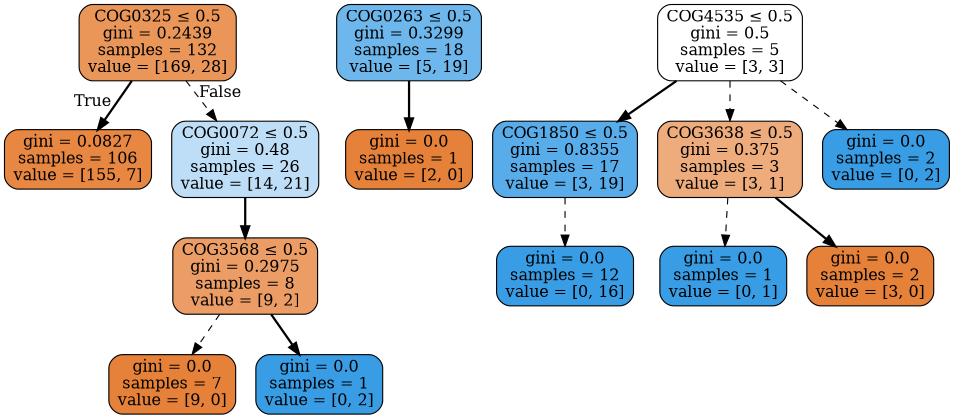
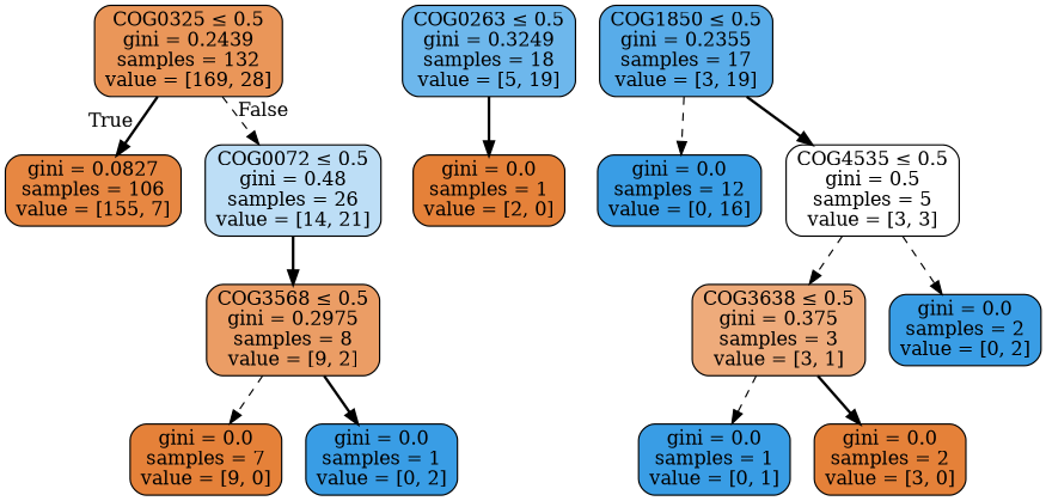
  digraph {
    fontname="DejaVu Serif"
    node [color=black fillcolor="#399de5ff" fontname="DejaVu Serif" shape=box style="filled, rounded"]
    edge [fontname="DejaVu Serif" style=bold]
    n1 [fillcolor="#e58139d5" label=<COG0325 &le; 0.5<br/>gini = 0.2439<br/>samples = 132<br/>value = [169, 28]>]
    n2 [fillcolor="#e58139f3" label=<gini = 0.0827<br/>samples = 106<br/>value = [155, 7]>]
    n3 [fillcolor="#399de555" label=<COG0072 &le; 0.5<br/>gini = 0.48<br/>samples = 26<br/>value = [14, 21]>]
    n4 [fillcolor="#e58139c6" label=<COG3568 &le; 0.5<br/>gini = 0.2975<br/>samples = 8<br/>value = [9, 2]>]
    n5 [fillcolor="#e58139ff" label=<gini = 0.0<br/>samples = 7<br/>value = [9, 0]>]
    n6 [label=<gini = 0.0<br/>samples = 1<br/>value = [0, 2]>]
-   n7 [fillcolor="#399de5bc" label=<COG0263 &le; 0.5<br/>gini = 0.3299<br/>samples = 18<br/>value = [5, 19]>]
+   n7 [fillcolor="#399de5bc" label=<COG0263 &le; 0.5<br/>gini = 0.3249<br/>samples = 18<br/>value = [5, 19]>]
    n8 [fillcolor="#e58139ff" label=<gini = 0.0<br/>samples = 1<br/>value = [2, 0]>]
-   n9 [fillcolor="#399de5d7" label=<COG1850 &le; 0.5<br/>gini = 0.8355<br/>samples = 17<br/>value = [3, 19]>]
+   n9 [fillcolor="#399de5d7" label=<COG1850 &le; 0.5<br/>gini = 0.2355<br/>samples = 17<br/>value = [3, 19]>]
    n10 [label=<gini = 0.0<br/>samples = 12<br/>value = [0, 16]>]
    n11 [fillcolor="#e5813900" label=<COG4535 &le; 0.5<br/>gini = 0.5<br/>samples = 5<br/>value = [3, 3]>]
    n12 [fillcolor="#e58139aa" label=<COG3638 &le; 0.5<br/>gini = 0.375<br/>samples = 3<br/>value = [3, 1]>]
    n13 [label=<gini = 0.0<br/>samples = 2<br/>value = [0, 2]>]
    n14 [label=<gini = 0.0<br/>samples = 1<br/>value = [0, 1]>]
    n15 [fillcolor="#e58139ff" label=<gini = 0.0<br/>samples = 2<br/>value = [3, 0]>]
    n1 -> n2 [headlabel=True labelangle=45 labeldistance=2.5]
    n1 -> n3 [headlabel=False labelangle=-45 labeldistance=2.5 style=dashed]
    n3 -> n4
    n4 -> n5 [style=dashed]
    n4 -> n6
    n7 -> n8
    n9 -> n10 [style=dashed]
-   n11 -> n9
+   n9 -> n11
    n11 -> n12 [style=dashed]
    n11 -> n13 [style=dashed]
    n12 -> n14 [style=dashed]
    n12 -> n15
  }
